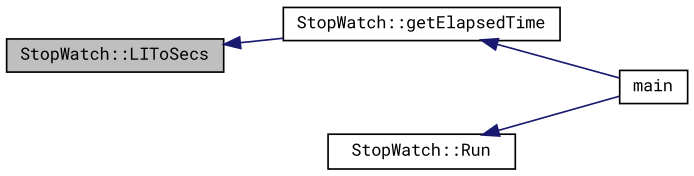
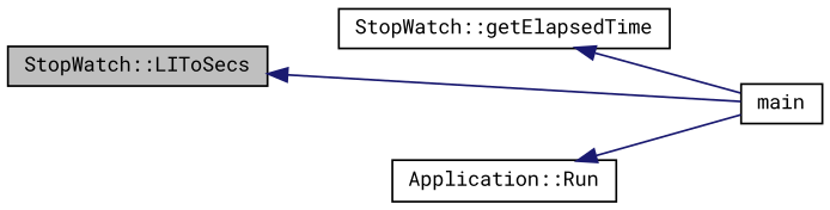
  digraph {
    fontname="Roboto Mono"
    rankdir=LR
    node [color=black fontname="Roboto Mono" fontsize=10 shape=record]
    edge [color=midnightblue dir=back fontname="Roboto Mono" fontsize=10 labelfontname=Helvetica labelfontsize=10 style=solid]
    n1 [fillcolor=grey75 fontcolor=black height=0.2 label="StopWatch::LIToSecs" style=filled width=0.4]
    n2 [height=0.2 label="StopWatch::getElapsedTime" width=0.4]
    n3 [height=0.2 label=main width=0.4]
-   n4 [height=0.2 label="StopWatch::Run" width=0.4]
-   n1 -> n2
+   n4 [height=0.2 label="Application::Run" width=0.4]
+   n1 -> n3
    n2 -> n3
    n4 -> n3
  }
